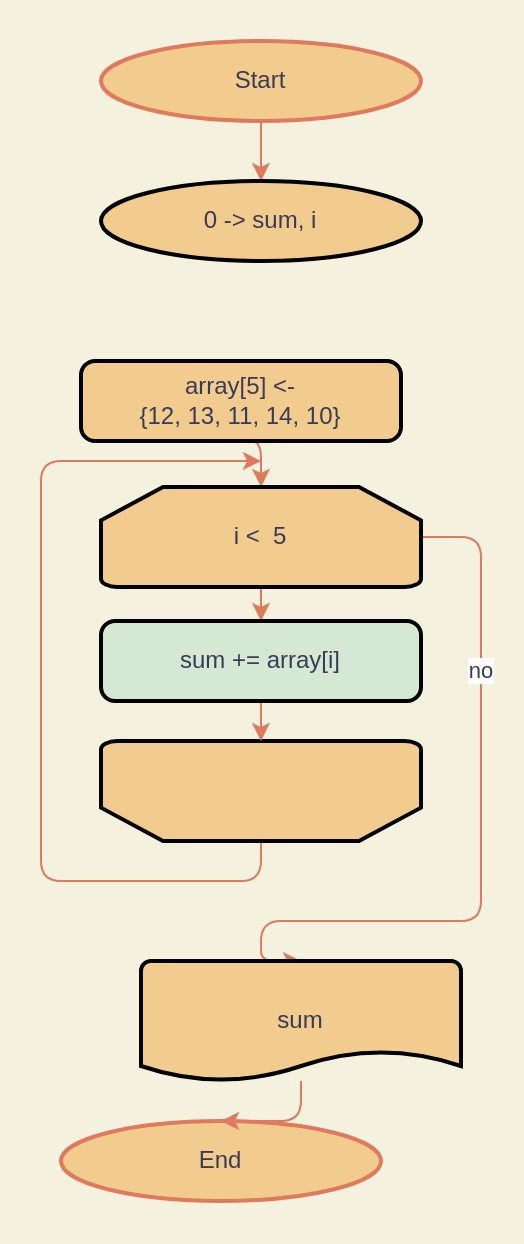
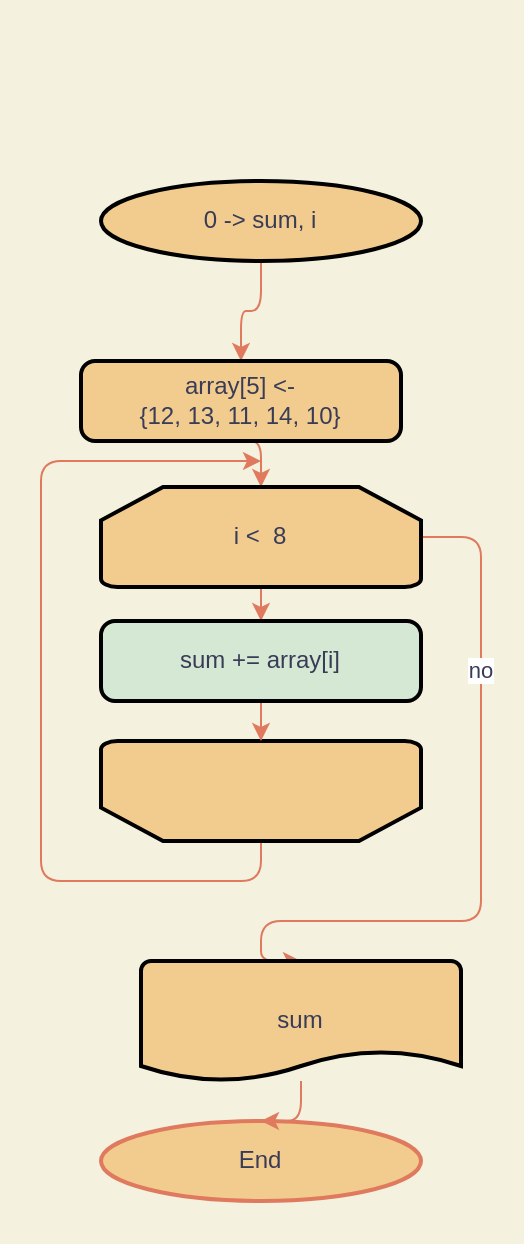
  <mxCell id="0" />
  <mxCell id="1" parent="0" />
- <mxCell id="2" style="edgeStyle=orthogonalEdgeStyle;curved=0;rounded=1;sketch=0;orthogonalLoop=1;jettySize=auto;html=1;exitX=0.5;exitY=1;exitDx=0;exitDy=0;exitPerimeter=0;entryX=0.5;entryY=0;entryDx=0;entryDy=0;fontColor=#393C56;strokeColor=#E07A5F;fillColor=#F2CC8F;" edge="1" parent="1" source="3" target="6"><mxGeometry relative="1" as="geometry" /></mxCell>
- <mxCell id="3" value="Start" style="strokeWidth=2;html=1;shape=mxgraph.flowchart.start_1;whiteSpace=wrap;fillColor=#F2CC8F;strokeColor=#E07A5F;fontColor=#393C56;" vertex="1" parent="1"><mxGeometry x="50" y="20" width="160" height="40" as="geometry" /></mxCell>
- <mxCell id="4" value="End" style="strokeWidth=2;html=1;shape=mxgraph.flowchart.start_1;whiteSpace=wrap;fillColor=#F2CC8F;strokeColor=#E07A5F;fontColor=#393C56;" vertex="1" parent="1"><mxGeometry x="30" y="560" width="160" height="40" as="geometry" /></mxCell>
+ <mxCell id="4" value="End" style="strokeWidth=2;html=1;shape=mxgraph.flowchart.start_1;whiteSpace=wrap;fillColor=#F2CC8F;strokeColor=#E07A5F;fontColor=#393C56;" vertex="1" parent="1"><mxGeometry x="50" y="560" width="160" height="40" as="geometry" /></mxCell>
+ <mxCell id="5" style="edgeStyle=orthogonalEdgeStyle;curved=0;rounded=1;sketch=0;orthogonalLoop=1;jettySize=auto;html=1;exitX=0.5;exitY=1;exitDx=0;exitDy=0;fontColor=#393C56;strokeColor=#E07A5F;fillColor=#F2CC8F;" edge="1" parent="1" source="6" target="8"><mxGeometry relative="1" as="geometry" /></mxCell>
  <mxCell id="6" value="0 -&amp;gt; sum, i" style="ellipse;whiteSpace=wrap;html=1;absoluteArcSize=1;arcSize=14;strokeWidth=2;sketch=0;fontColor=#393C56;fillColor=#F2CC8F;" vertex="1" parent="1"><mxGeometry x="50" y="90" width="160" height="40" as="geometry" /></mxCell>
  <mxCell id="7" style="edgeStyle=orthogonalEdgeStyle;curved=0;rounded=1;sketch=0;orthogonalLoop=1;jettySize=auto;html=1;exitX=0.5;exitY=1;exitDx=0;exitDy=0;entryX=0.5;entryY=0;entryDx=0;entryDy=0;entryPerimeter=0;fontColor=#393C56;strokeColor=#E07A5F;fillColor=#F2CC8F;" edge="1" parent="1" source="8" target="11"><mxGeometry relative="1" as="geometry" /></mxCell>
  <mxCell id="8" value="array[5] &amp;lt;- &lt;br&gt;{12, 13, 11, 14, 10}" style="rounded=1;whiteSpace=wrap;html=1;absoluteArcSize=1;arcSize=14;strokeWidth=2;sketch=0;fontColor=#393C56;fillColor=#F2CC8F;" vertex="1" parent="1"><mxGeometry x="40" y="180" width="160" height="40" as="geometry" /></mxCell>
  <mxCell id="9" style="edgeStyle=orthogonalEdgeStyle;curved=0;rounded=1;sketch=0;orthogonalLoop=1;jettySize=auto;html=1;exitX=0.5;exitY=1;exitDx=0;exitDy=0;exitPerimeter=0;entryX=0.5;entryY=0;entryDx=0;entryDy=0;fontColor=#393C56;strokeColor=#E07A5F;fillColor=#F2CC8F;" edge="1" parent="1" source="11" target="17"><mxGeometry relative="1" as="geometry" /></mxCell>
  <mxCell id="10" value="no" style="edgeStyle=orthogonalEdgeStyle;curved=0;rounded=1;sketch=0;orthogonalLoop=1;jettySize=auto;html=1;entryX=0.5;entryY=0;entryDx=0;entryDy=0;entryPerimeter=0;fontColor=#393C56;strokeColor=#E07A5F;fillColor=#F2CC8F;" edge="1" parent="1" source="11" target="15"><mxGeometry x="-0.477" relative="1" as="geometry"><Array as="points"><mxPoint x="240" y="268" /><mxPoint x="240" y="460" /><mxPoint x="130" y="460" /></Array><mxPoint as="offset" /></mxGeometry></mxCell>
- <mxCell id="11" value="i &amp;lt;&amp;nbsp; 5" style="strokeWidth=2;html=1;shape=mxgraph.flowchart.loop_limit;whiteSpace=wrap;rounded=0;sketch=0;fontColor=#393C56;fillColor=#F2CC8F;" vertex="1" parent="1"><mxGeometry x="50" y="243" width="160" height="50" as="geometry" /></mxCell>
+ <mxCell id="11" value="i &amp;lt;&amp;nbsp; 8" style="strokeWidth=2;html=1;shape=mxgraph.flowchart.loop_limit;whiteSpace=wrap;rounded=0;sketch=0;fontColor=#393C56;fillColor=#F2CC8F;" vertex="1" parent="1"><mxGeometry x="50" y="243" width="160" height="50" as="geometry" /></mxCell>
  <mxCell id="12" style="edgeStyle=orthogonalEdgeStyle;curved=0;rounded=1;sketch=0;orthogonalLoop=1;jettySize=auto;html=1;exitX=0.5;exitY=0;exitDx=0;exitDy=0;exitPerimeter=0;fontColor=#393C56;strokeColor=#E07A5F;fillColor=#F2CC8F;" edge="1" parent="1" source="13"><mxGeometry relative="1" as="geometry"><mxPoint x="130" y="230" as="targetPoint" /><Array as="points"><mxPoint x="130" y="440" /><mxPoint x="20" y="440" /><mxPoint x="20" y="230" /></Array></mxGeometry></mxCell>
  <mxCell id="13" value="" style="strokeWidth=2;html=1;shape=mxgraph.flowchart.loop_limit;whiteSpace=wrap;rounded=0;sketch=0;fontColor=#393C56;fillColor=#F2CC8F;rotation=-180;" vertex="1" parent="1"><mxGeometry x="50" y="370" width="160" height="50" as="geometry" /></mxCell>
  <mxCell id="14" value="" style="edgeStyle=orthogonalEdgeStyle;curved=0;rounded=1;sketch=0;orthogonalLoop=1;jettySize=auto;html=1;fontColor=#393C56;strokeColor=#E07A5F;fillColor=#F2CC8F;" edge="1" parent="1" source="15" target="4"><mxGeometry relative="1" as="geometry" /></mxCell>
  <mxCell id="15" value="sum" style="strokeWidth=2;html=1;shape=mxgraph.flowchart.document2;whiteSpace=wrap;size=0.25;rounded=0;sketch=0;fontColor=#393C56;fillColor=#F2CC8F;" vertex="1" parent="1"><mxGeometry x="70" y="480" width="160" height="60" as="geometry" /></mxCell>
  <mxCell id="16" style="edgeStyle=orthogonalEdgeStyle;curved=0;rounded=1;sketch=0;orthogonalLoop=1;jettySize=auto;html=1;exitX=0.5;exitY=1;exitDx=0;exitDy=0;entryX=0.5;entryY=1;entryDx=0;entryDy=0;entryPerimeter=0;fontColor=#393C56;strokeColor=#E07A5F;fillColor=#F2CC8F;" edge="1" parent="1" source="17" target="13"><mxGeometry relative="1" as="geometry" /></mxCell>
  <mxCell id="17" value="sum += array[i]" style="rounded=1;whiteSpace=wrap;html=1;absoluteArcSize=1;arcSize=14;strokeWidth=2;sketch=0;fontColor=#393C56;fillColor=#d5e8d4;" vertex="1" parent="1"><mxGeometry x="50" y="310" width="160" height="40" as="geometry" /></mxCell>
